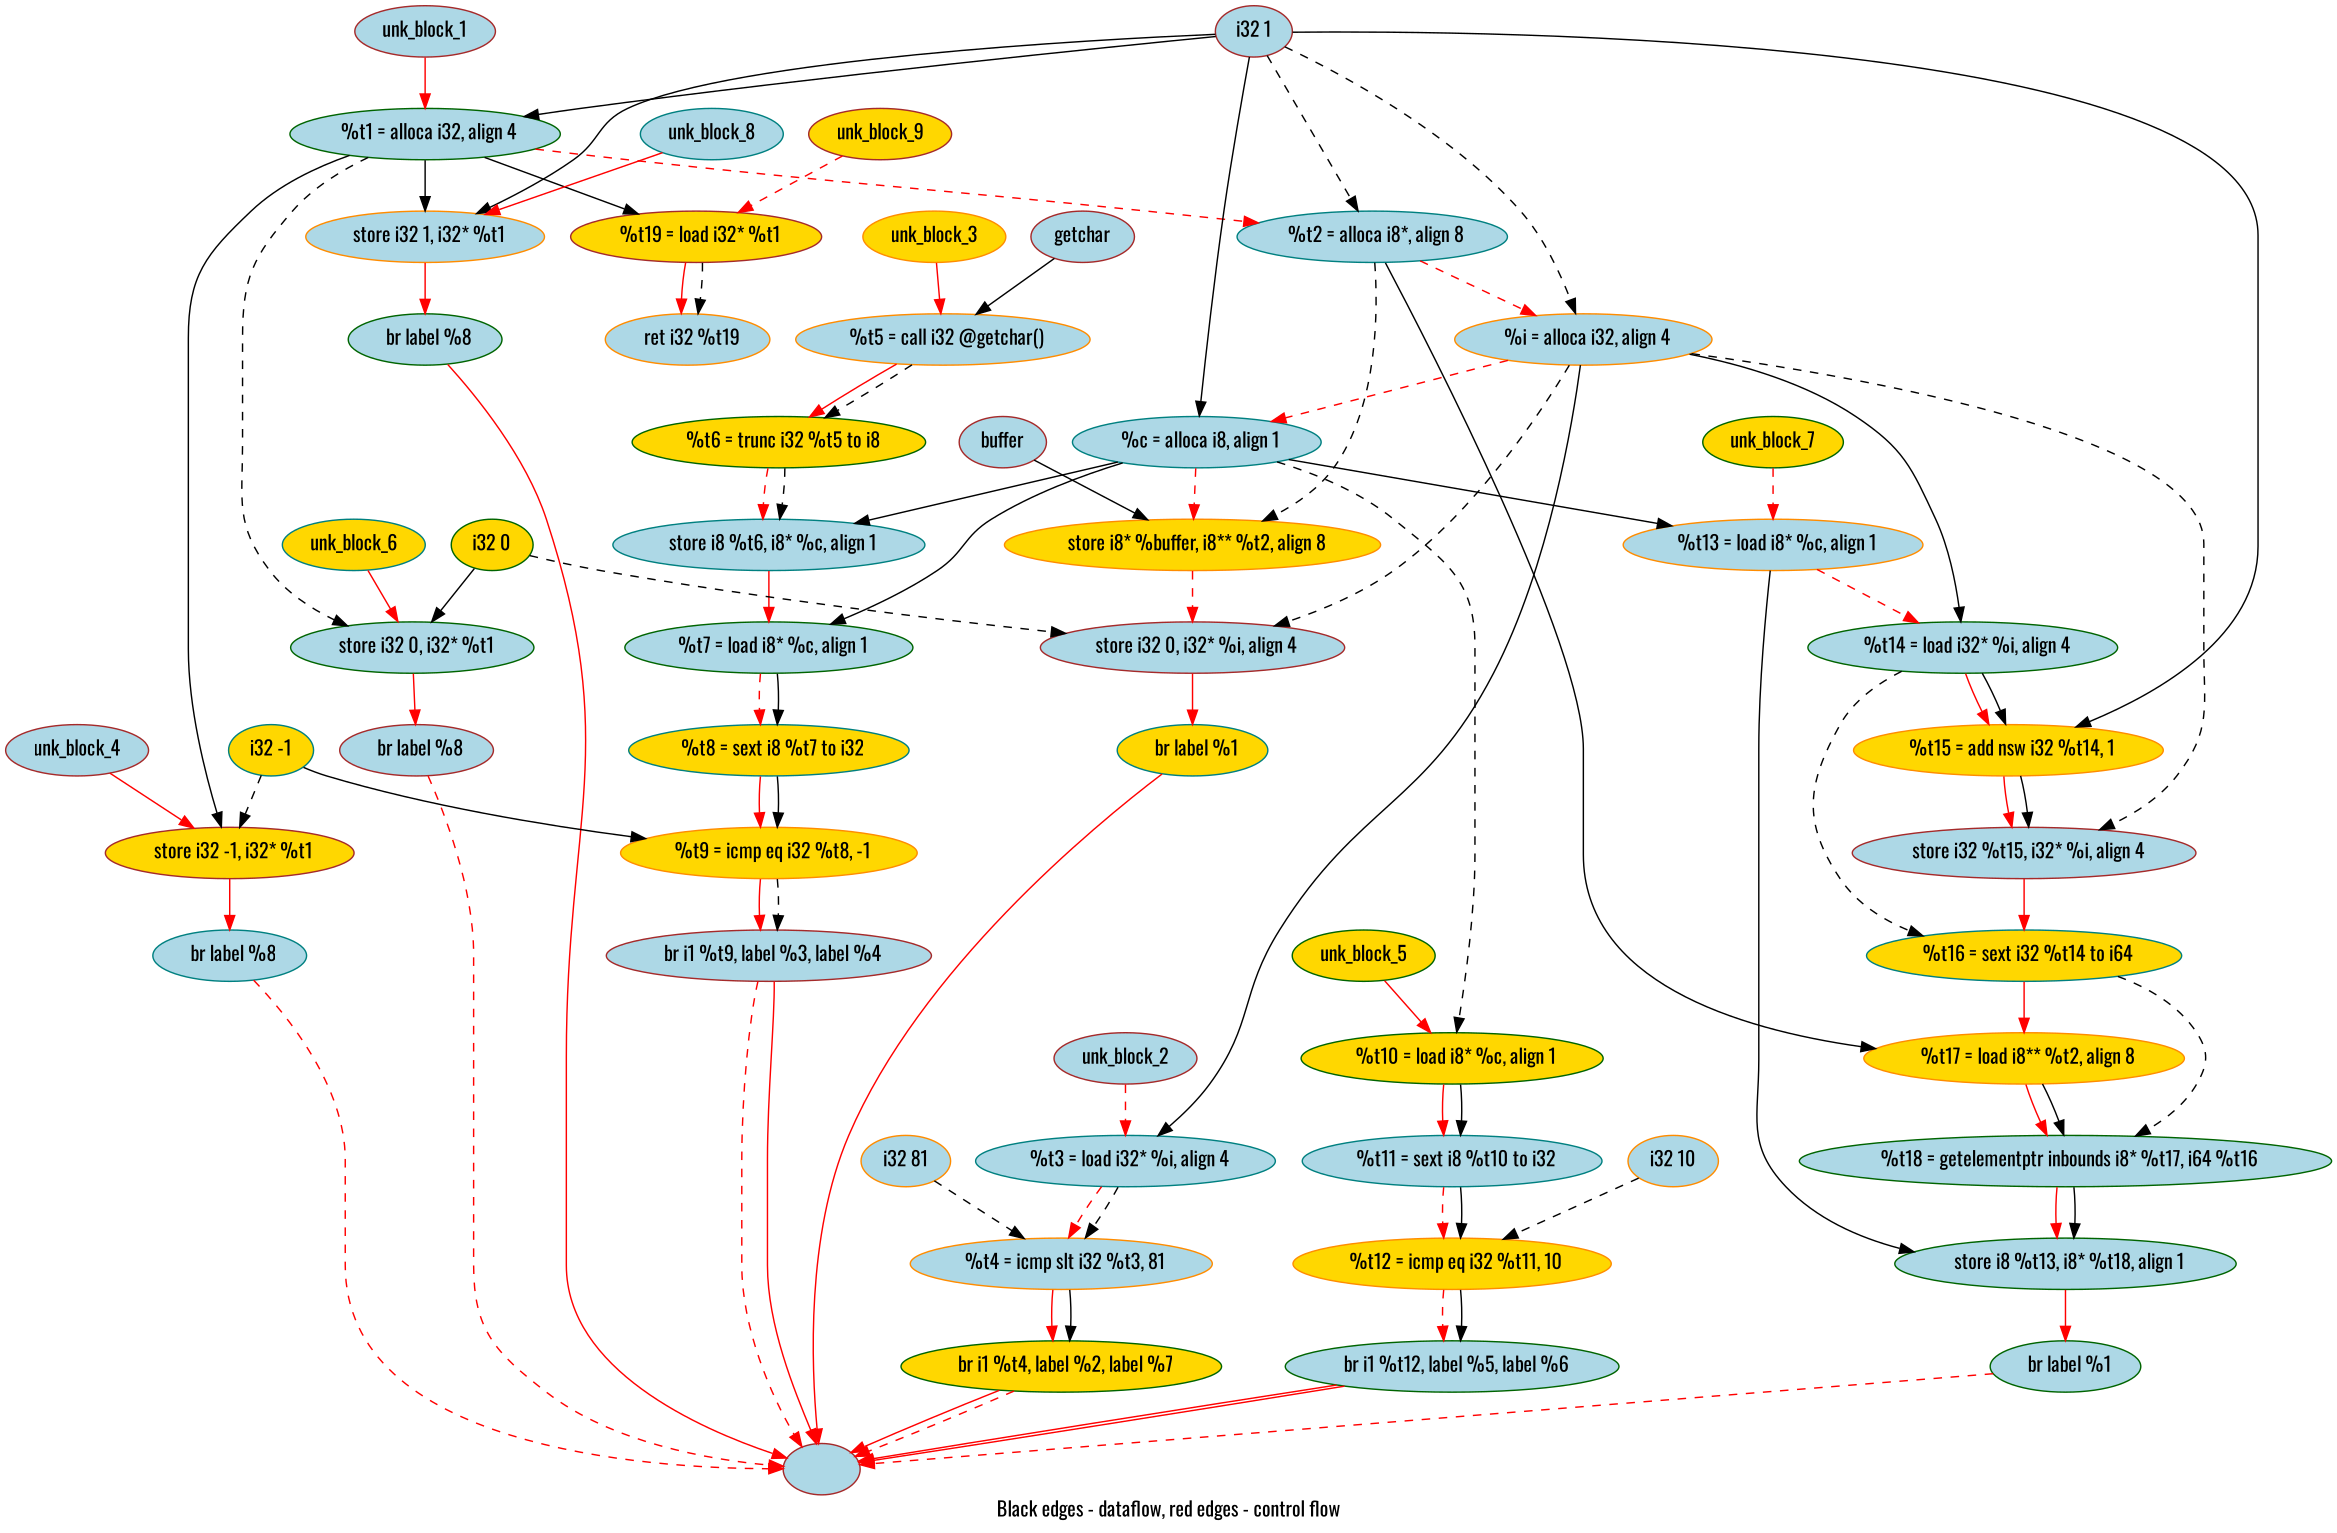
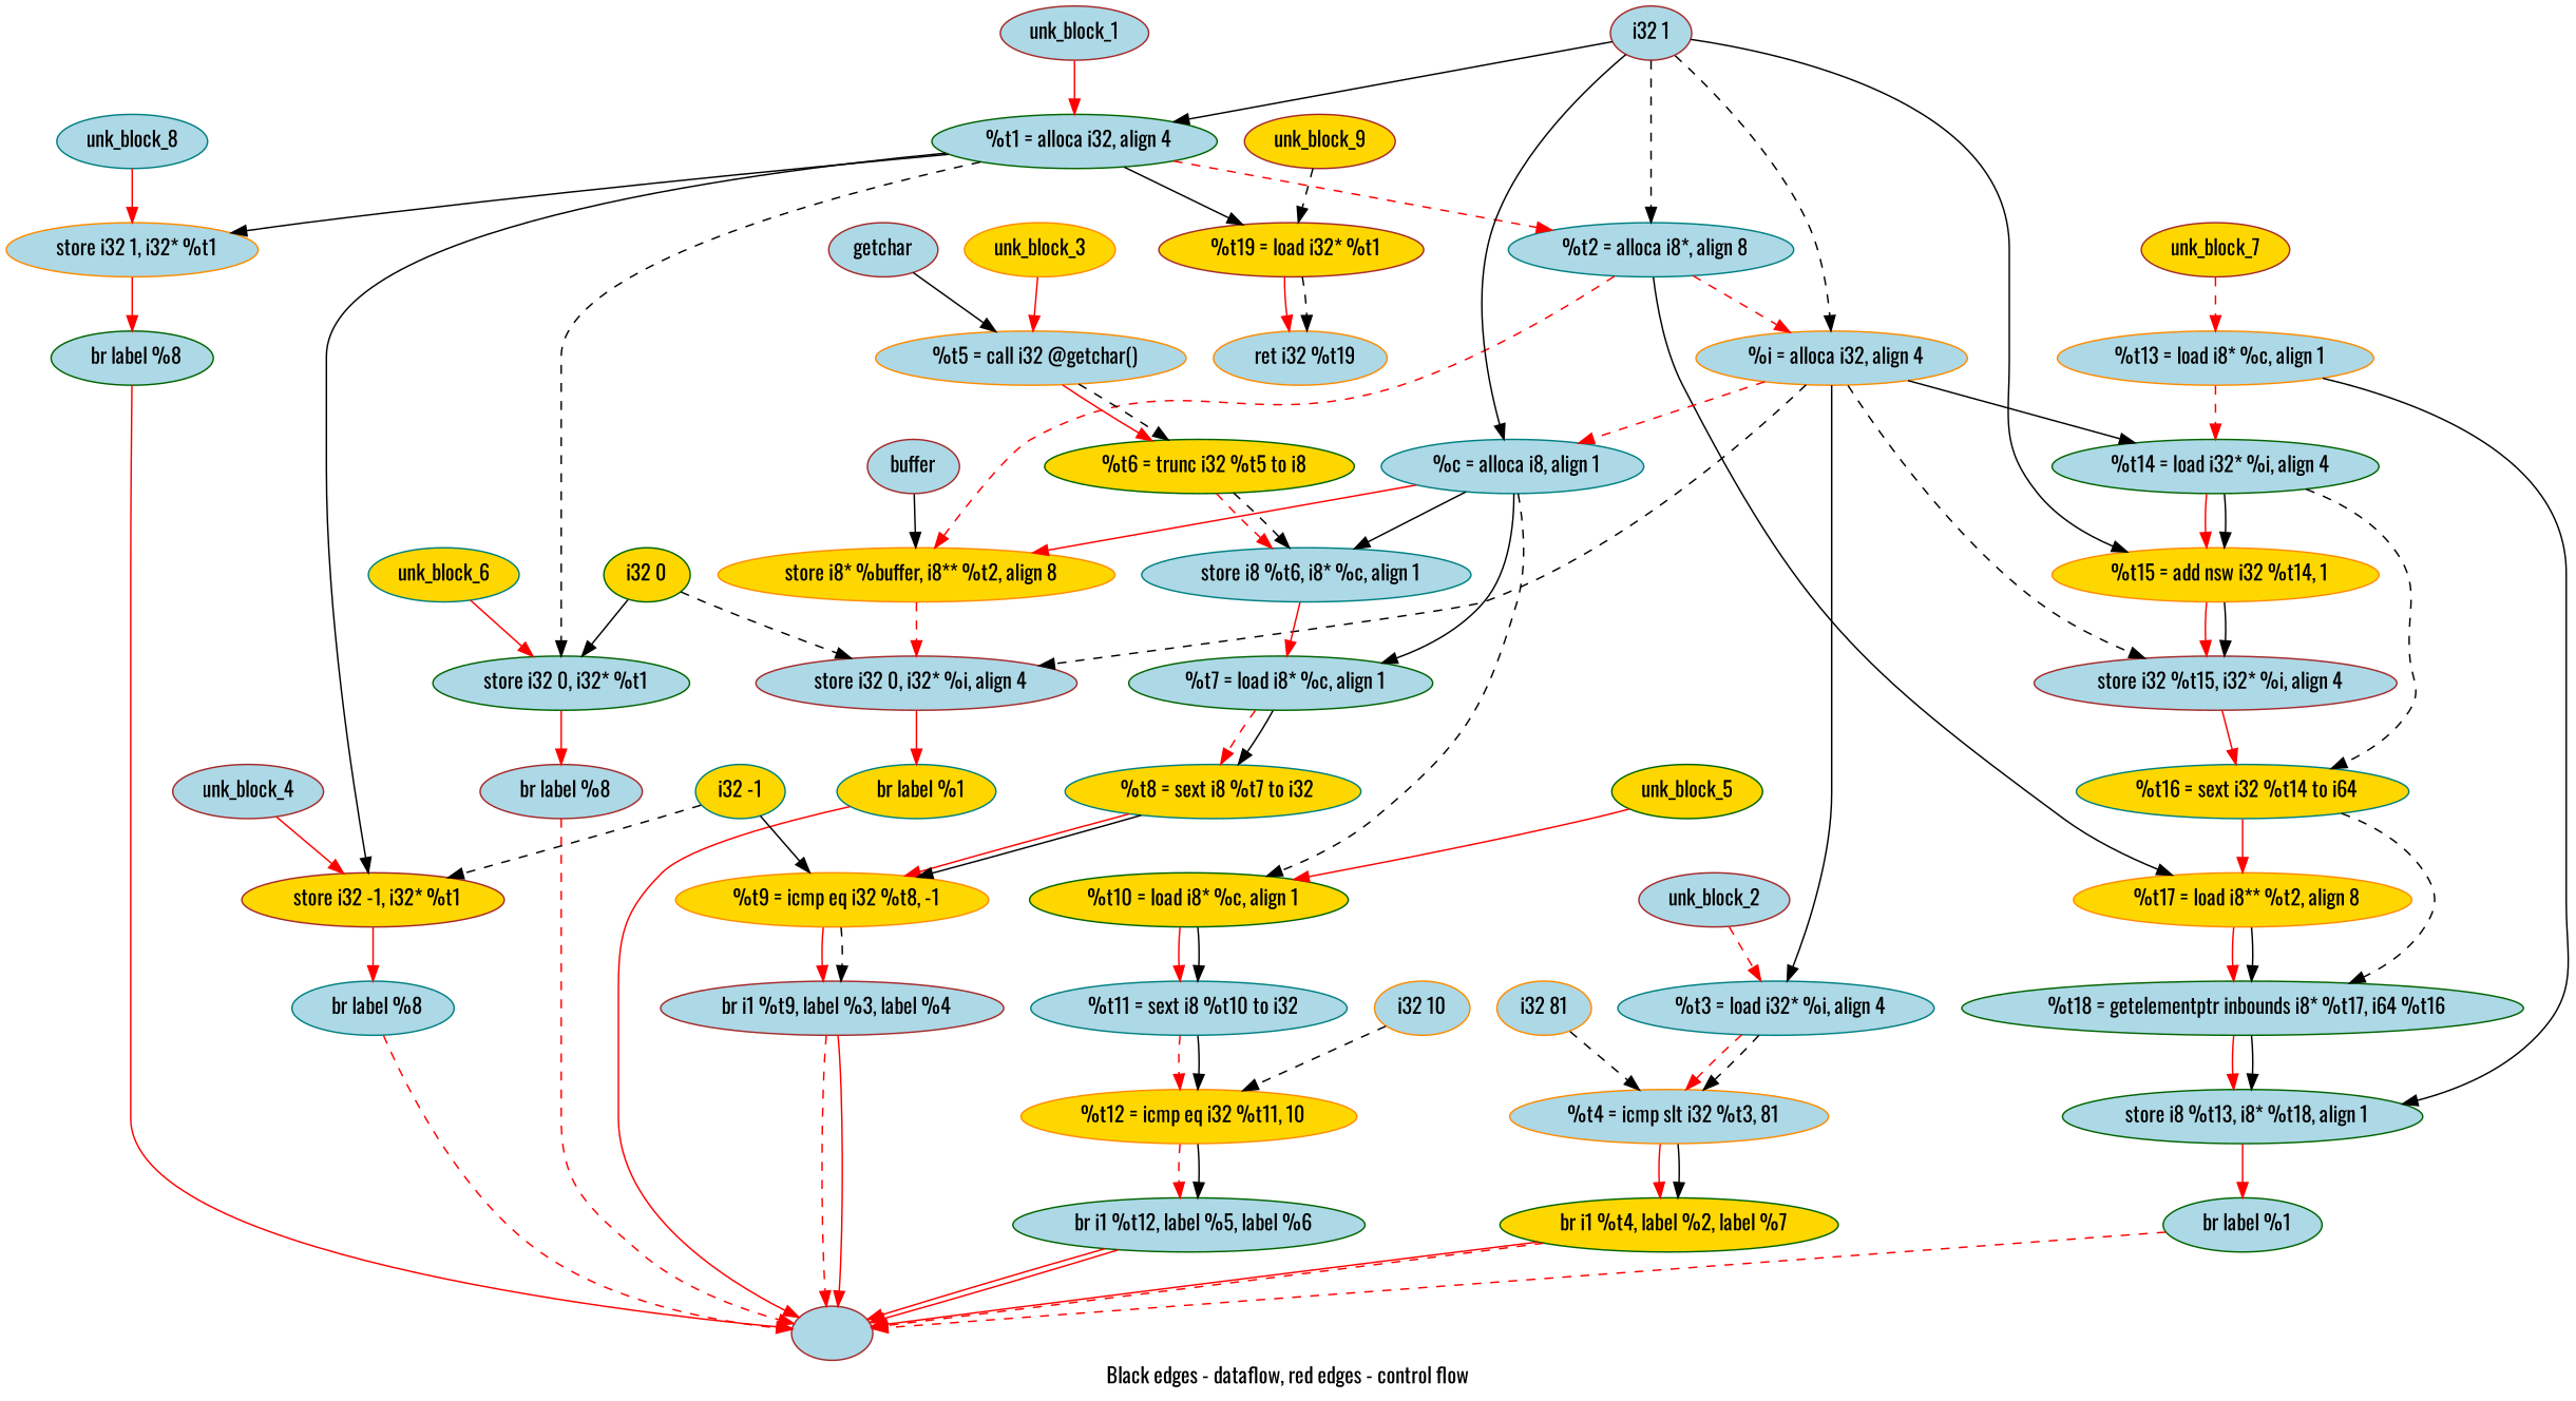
  digraph {
    compound=true
    fontname=Oswald
    label="Black edges - dataflow, red edges - control flow"
    node [color=darkgreen fillcolor=lightblue fontname=Oswald style=filled]
    edge [color=red fontname=Oswald style=solid]
    n1 [label="  %t1 = alloca i32, align 4"]
    n2 [color=teal label="  %t2 = alloca i8*, align 8"]
    n3 [color=brown fillcolor=gold label="  store i32 -1, i32* %t1"]
    n4 [label="  store i32 0, i32* %t1"]
    n5 [color=darkorange label="  store i32 1, i32* %t1"]
    n6 [color=brown fillcolor=gold label="  %t19 = load i32* %t1"]
    n7 [color=darkorange label="  %i = alloca i32, align 4"]
    n8 [color=darkorange fillcolor=gold label="  store i8* %buffer, i8** %t2, align 8"]
    n9 [color=darkorange fillcolor=gold label="  %t17 = load i8** %t2, align 8"]
    n10 [color=teal label="  br label %8"]
    n11 [color=brown label="  br label %8"]
    n12 [label="  br label %8"]
    n13 [color=darkorange label="  ret i32 %t19"]
    n14 [color=teal label="  %c = alloca i8, align 1"]
    n15 [color=brown label="  store i32 0, i32* %i, align 4"]
    n16 [color=teal label="  %t3 = load i32* %i, align 4"]
    n17 [label="  %t14 = load i32* %i, align 4"]
    n18 [color=brown label="  store i32 %t15, i32* %i, align 4"]
    n19 [label="  %t18 = getelementptr inbounds i8* %t17, i64 %t16"]
    n20 [color=teal label="  store i8 %t6, i8* %c, align 1"]
    n21 [label="  %t7 = load i8* %c, align 1"]
    n22 [fillcolor=gold label="  %t10 = load i8* %c, align 1"]
    n23 [color=darkorange label="  %t13 = load i8* %c, align 1"]
    n24 [color=teal fillcolor=gold label="  br label %1"]
    n25 [color=darkorange label="  %t4 = icmp slt i32 %t3, 81"]
    n26 [color=darkorange fillcolor=gold label="  %t15 = add nsw i32 %t14, 1"]
    n27 [color=teal fillcolor=gold label="  %t16 = sext i32 %t14 to i64"]
    n28 [color=teal fillcolor=gold label="  %t8 = sext i8 %t7 to i32"]
    n29 [color=teal label="  %t11 = sext i8 %t10 to i32"]
    n30 [label="  store i8 %t13, i8* %t18, align 1"]
    "" [color=brown]
    unk_block_1 [color=brown]
    "i32 1" [color=brown]
    buffer [color=brown]
    "i32 0" [fillcolor=gold]
    n36 [fillcolor=gold label="  br i1 %t4, label %2, label %7"]
    unk_block_2 [color=brown]
    "i32 81" [color=darkorange]
    n39 [color=darkorange label="  %t5 = call i32 @getchar()"]
    n40 [fillcolor=gold label="  %t6 = trunc i32 %t5 to i8"]
    n41 [color=darkorange fillcolor=gold label="  %t9 = icmp eq i32 %t8, -1"]
    n42 [color=brown label="  br i1 %t9, label %3, label %4"]
    unk_block_3 [color=darkorange fillcolor=gold]
    getchar [color=brown]
    "i32 -1" [color=teal fillcolor=gold]
    unk_block_4 [color=brown]
    n47 [color=darkorange fillcolor=gold label="  %t12 = icmp eq i32 %t11, 10"]
    n48 [label="  br i1 %t12, label %5, label %6"]
    unk_block_5 [fillcolor=gold]
    "i32 10" [color=darkorange]
    unk_block_6 [color=teal fillcolor=gold]
    n52 [label="  br label %1"]
-   unk_block_7 [fillcolor=gold]
+   unk_block_7 [color=brown fillcolor=gold]
    unk_block_8 [color=teal]
    unk_block_9 [color=brown fillcolor=gold]
    n1 -> n2 [style=dashed weight=2]
    n1 -> n3 [color=""]
    n1 -> n4 [style=dashed color=""]
    n1 -> n5 [color=""]
    n1 -> n6 [color=""]
    n2 -> n7 [style=dashed weight=2]
-   n2 -> n8 [style=dashed color=""]
+   n2 -> n8 [style=dashed]
    n2 -> n9 [color=""]
    n3 -> n10 [weight=2]
    n4 -> n11 [weight=2]
    n5 -> n12 [weight=2]
    n6 -> n13 [weight=2]
    n6 -> n13 [style=dashed color=""]
    n7 -> n14 [style=dashed weight=2]
    n7 -> n15 [style=dashed color=""]
    n7 -> n16 [color=""]
    n7 -> n17 [color=""]
    n7 -> n18 [style=dashed color=""]
    n8 -> n15 [style=dashed weight=2]
    n9 -> n19 [weight=2]
    n9 -> n19 [color=""]
    n10 -> "" [style=dashed]
    n11 -> "" [style=dashed]
    n12 -> ""
-   n14 -> n8 [style=dashed weight=2]
+   n14 -> n8 [weight=2]
    n14 -> n20 [color=""]
    n14 -> n21 [color=""]
    n14 -> n22 [style=dashed color=""]
-   n14 -> n23 [color=""]
    n15 -> n24 [weight=2]
    n16 -> n25 [style=dashed weight=2]
    n16 -> n25 [style=dashed color=""]
    n17 -> n26 [weight=2]
    n17 -> n26 [color=""]
    n17 -> n27 [style=dashed color=""]
    n18 -> n27 [weight=2]
    n19 -> n30 [weight=2]
    n19 -> n30 [color=""]
    n20 -> n21 [weight=2]
    n21 -> n28 [style=dashed weight=2]
    n21 -> n28 [color=""]
    n22 -> n29 [weight=2]
    n22 -> n29 [color=""]
    n23 -> n17 [style=dashed weight=2]
    n23 -> n30 [color=""]
    n24 -> ""
    n25 -> n36 [weight=2]
    n25 -> n36 [color=""]
    n26 -> n18 [weight=2]
    n26 -> n18 [color=""]
    n27 -> n9 [weight=2]
    n27 -> n19 [style=dashed color=""]
    n28 -> n41 [weight=2]
    n28 -> n41 [color=""]
    n29 -> n47 [style=dashed weight=2]
    n29 -> n47 [color=""]
    n30 -> n52 [weight=2]
    unk_block_1 -> n1
    "i32 1" -> n1 [color=""]
    "i32 1" -> n2 [style=dashed color=""]
-   "i32 1" -> n5 [color=""]
    "i32 1" -> n7 [style=dashed color=""]
    "i32 1" -> n14 [color=""]
    "i32 1" -> n26 [color=""]
    buffer -> n8 [color=""]
    "i32 0" -> n4 [color=""]
    "i32 0" -> n15 [style=dashed color=""]
    n36 -> ""
    n36 -> "" [style=dashed]
    unk_block_2 -> n16 [style=dashed]
    "i32 81" -> n25 [style=dashed color=""]
    n39 -> n40 [weight=2]
    n39 -> n40 [style=dashed color=""]
    n40 -> n20 [style=dashed weight=2]
    n40 -> n20 [style=dashed color=""]
    n41 -> n42 [weight=2]
    n41 -> n42 [style=dashed color=""]
    n42 -> "" [style=dashed]
    n42 -> ""
    unk_block_3 -> n39
    getchar -> n39 [color=""]
    "i32 -1" -> n3 [style=dashed color=""]
    "i32 -1" -> n41 [color=""]
    unk_block_4 -> n3
    n47 -> n48 [style=dashed weight=2]
    n47 -> n48 [color=""]
    n48 -> ""
    n48 -> ""
    unk_block_5 -> n22
    "i32 10" -> n47 [style=dashed color=""]
    unk_block_6 -> n4
    n52 -> "" [style=dashed]
    unk_block_7 -> n23 [style=dashed]
    unk_block_8 -> n5
-   unk_block_9 -> n6 [style=dashed]
+   unk_block_9 -> n6 [color=black style=dashed]
  }
